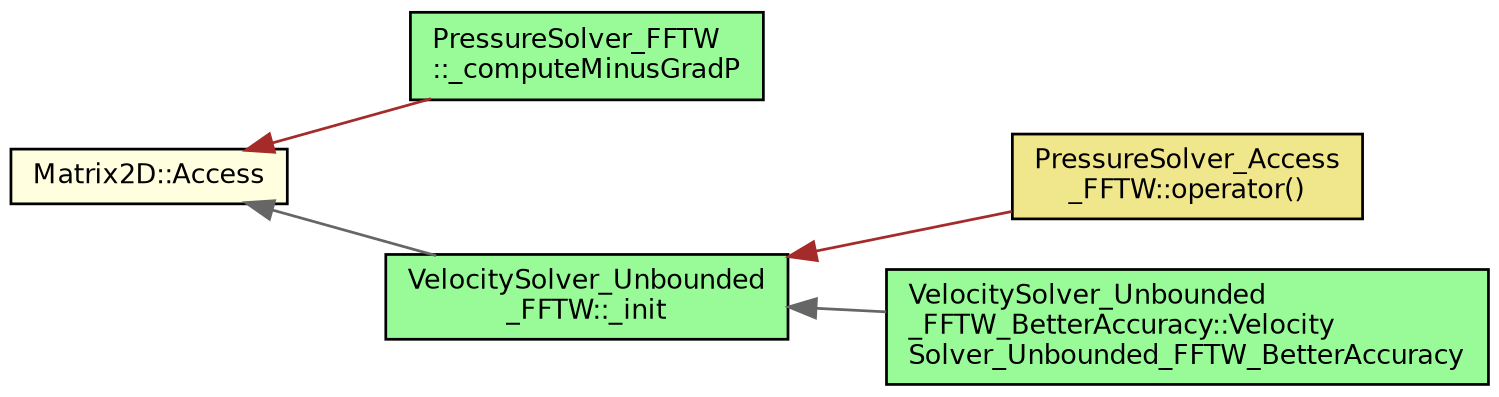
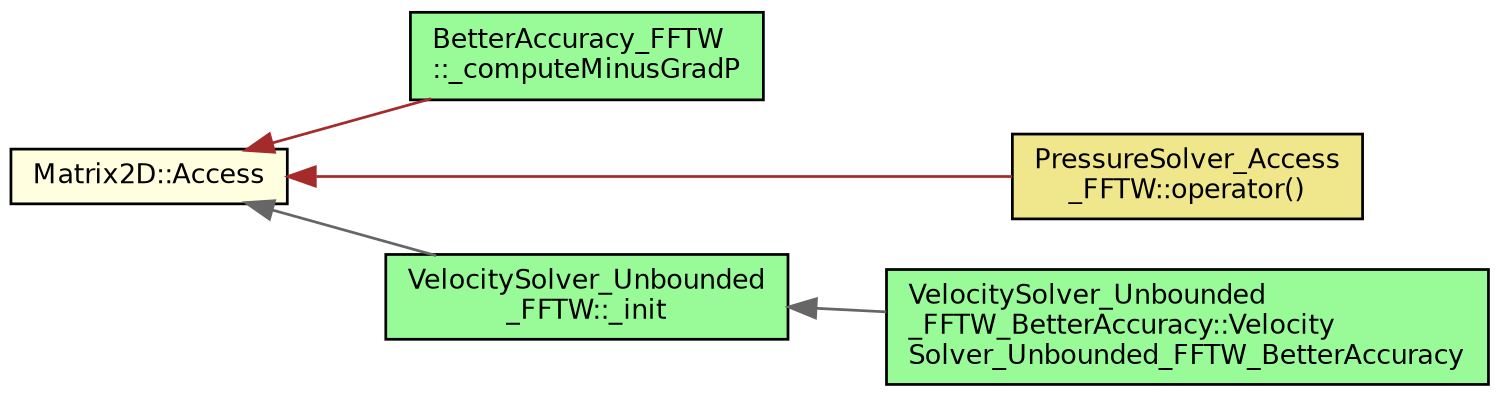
  digraph {
    rankdir=LR
    node [color=black fillcolor=palegreen fontname=Helvetica fontsize=10 shape=record style=filled]
    edge [color=brown dir=back fontname=Helvetica fontsize=10 labelfontname=Helvetica labelfontsize=10 style=solid]
    n1 [fillcolor=lightyellow fontcolor=black height=0.2 label="Matrix2D::Access" width=0.4]
-   n2 [height=0.2 label="PressureSolver_FFTW\l::_computeMinusGradP" width=0.4]
+   n2 [height=0.2 label="BetterAccuracy_FFTW\l::_computeMinusGradP" width=0.4]
    n3 [height=0.2 label="VelocitySolver_Unbounded\l_FFTW::_init" width=0.4]
    n4 [fillcolor=khaki height=0.2 label="PressureSolver_Access\l_FFTW::operator()" width=0.4]
    n5 [height=0.2 label="VelocitySolver_Unbounded\l_FFTW_BetterAccuracy::Velocity\lSolver_Unbounded_FFTW_BetterAccuracy" width=0.4]
    n1 -> n2
    n1 -> n3 [color=gray40]
-   n3 -> n4
+   n1 -> n4
    n3 -> n5 [color=gray40]
  }
